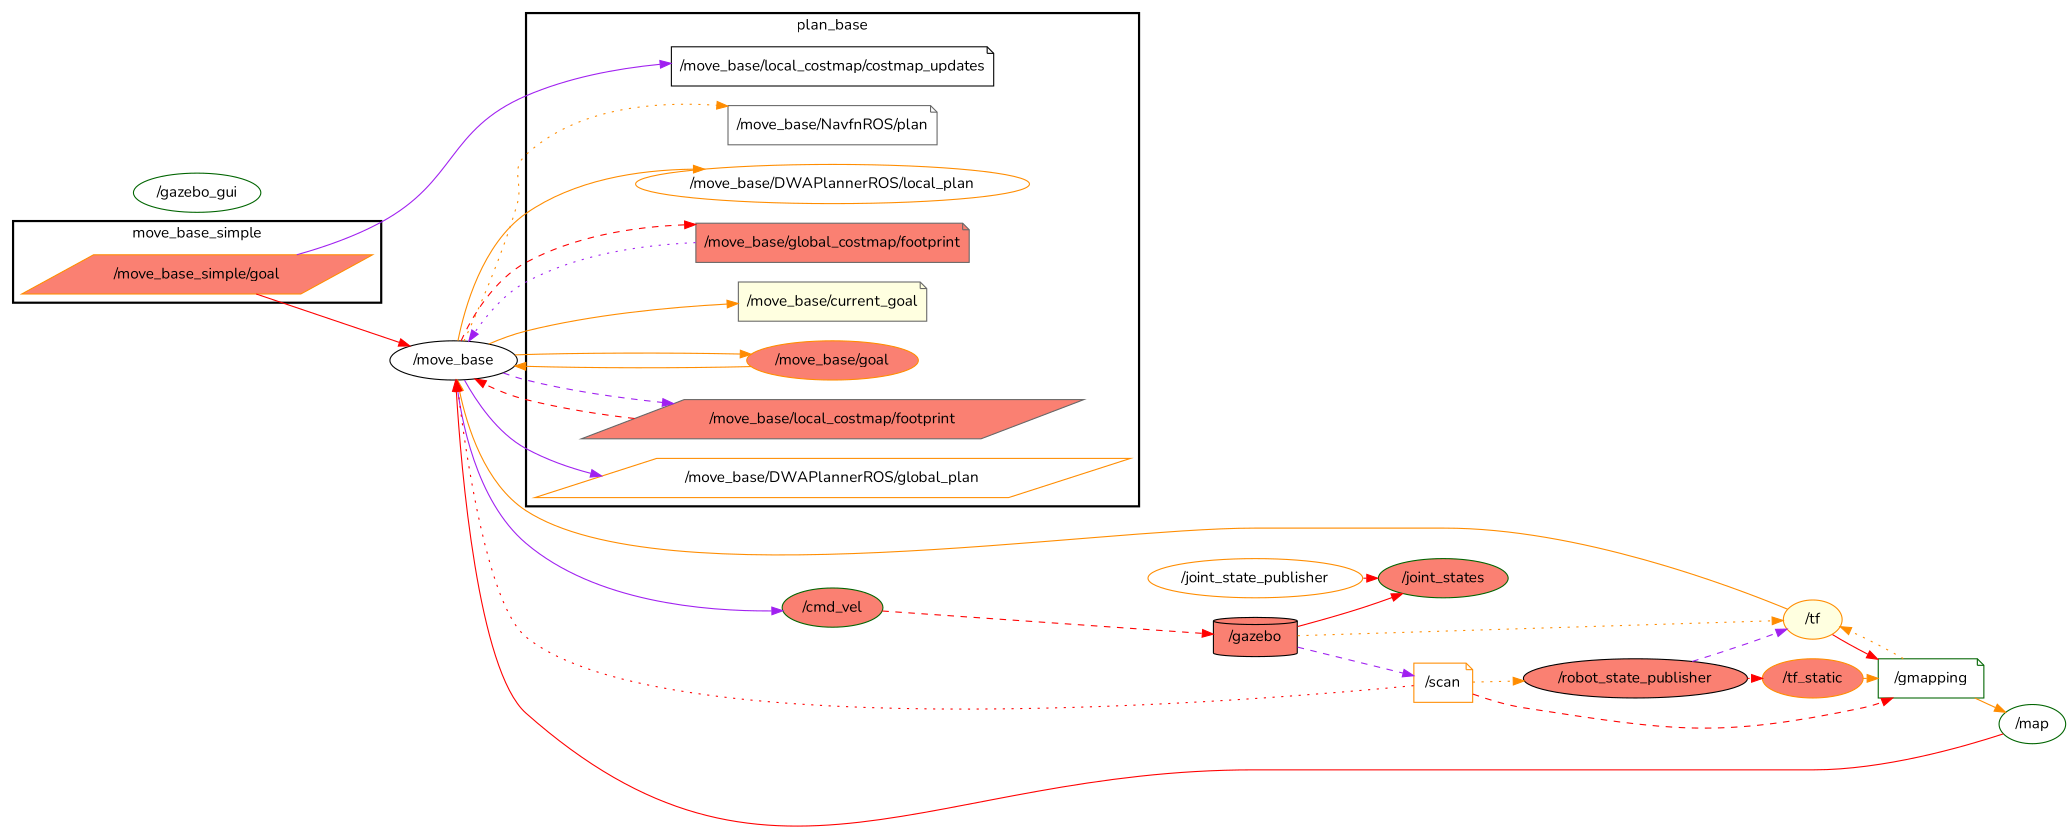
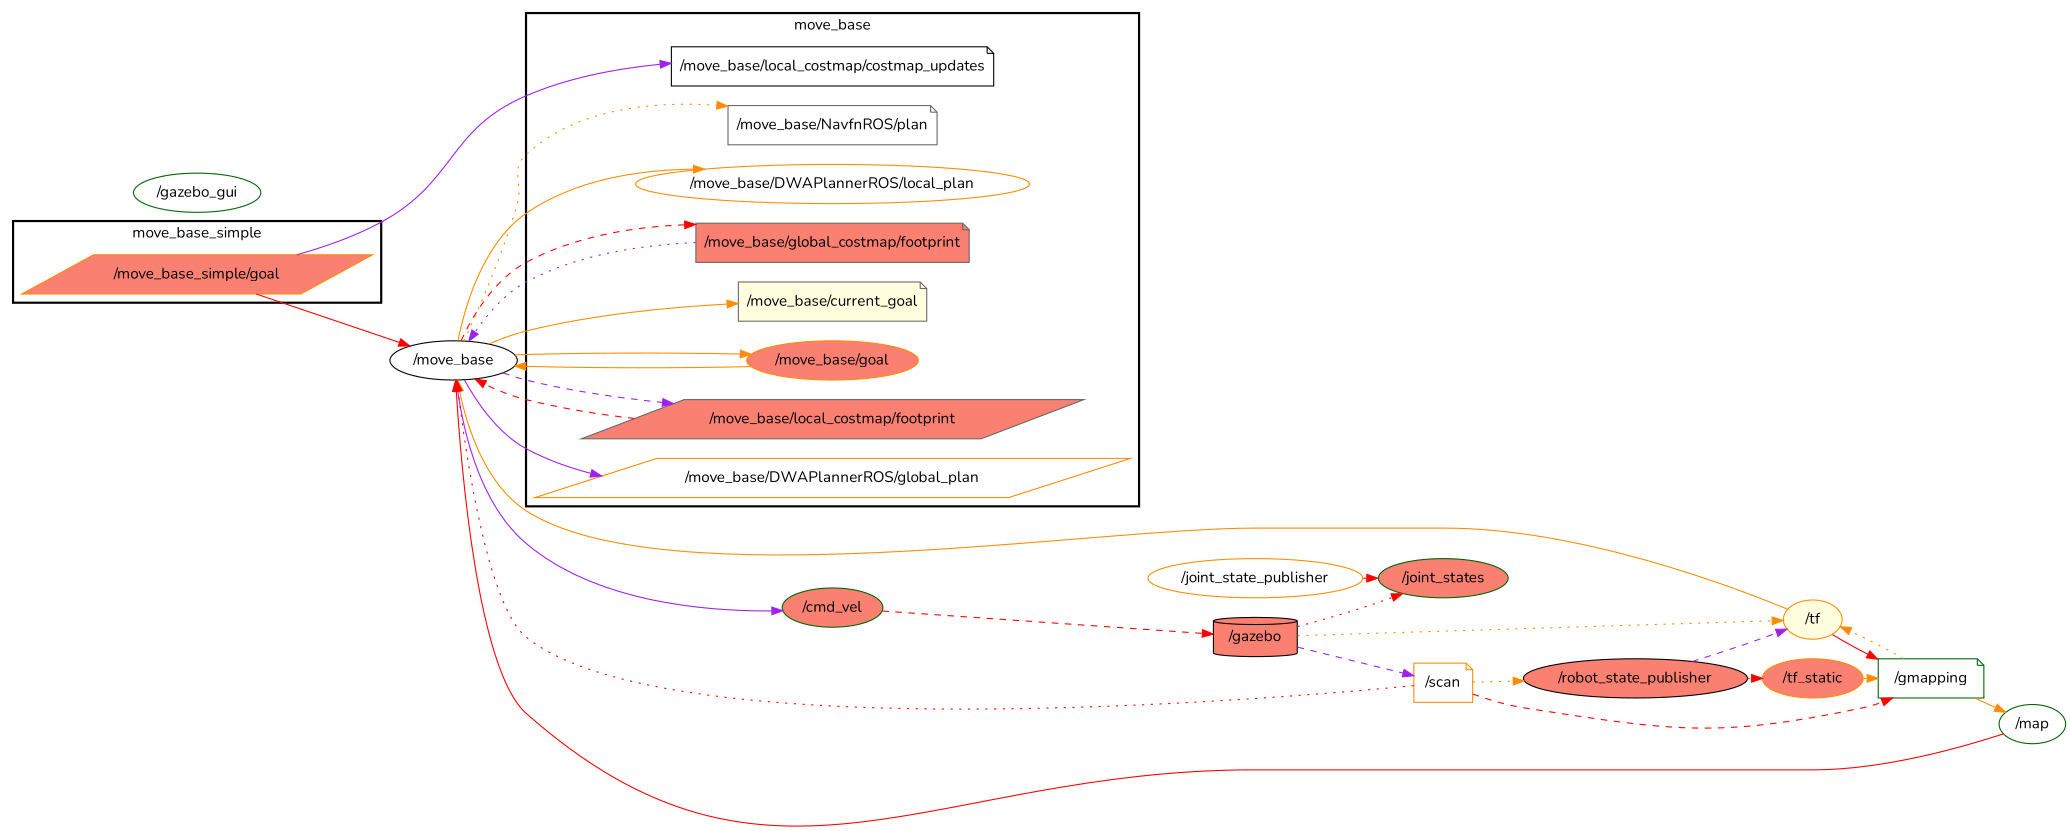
  digraph {
    compound=True
    fontname=Nunito
    rank=same
    rankdir=LR
    ranksep=0.2
    node [color=darkorange fillcolor=white fontname=Nunito shape=ellipse style=filled]
    edge [color=darkorange fontname=Nunito penwidth=1 style=solid]
    n1 [color=gray40 height=0.5 label="/move_base/NavfnROS/plan" shape=note width=2.4028]
    n2 [height=0.5 label="/move_base/DWAPlannerROS/local_plan" width=3.4167]
    n3 [color=gray40 fillcolor=salmon height=0.5 label="/move_base/global_costmap/footprint" shape=note width=3.0972]
    n4 [color=gray40 fillcolor=lightyellow height=0.5 label="/move_base/current_goal" shape=note width=2.1389]
    n5 [fillcolor=salmon height=0.5 label="/move_base/goal" width=1.5139]
    n6 [color=black height=0.5 label="/move_base/local_costmap/costmap_updates" shape=note width=3.6389]
    n7 [height=0.5 label="/move_base/DWAPlannerROS/global_plan" shape=parallelogram width=3.5278]
    n8 [color=gray40 fillcolor=salmon height=0.5 label="/move_base/local_costmap/footprint" shape=parallelogram width=2.9861]
    n9 [fillcolor=salmon height=0.5 label="/move_base_simple/goal" shape=parallelogram width=2.1111]
    n10 [color=black height=0.5 label="/move_base" width=1.4804]
    n11 [color=darkgreen fillcolor=salmon height=0.5 label="/cmd_vel" width=0.94444]
    n12 [color=black fillcolor=salmon height=0.5 label="/gazebo" shape=cylinder width=1.0652]
    n13 [fillcolor=salmon height=0.5 label="/tf_static" width=0.88889]
    n14 [color=darkgreen height=0.5 label="/gmapping" shape=note width=1.354]
    n15 [fillcolor=lightyellow height=0.5 label="/tf" width=0.75]
    n16 [color=darkgreen height=0.5 label="/map" width=0.75]
    n17 [color=darkgreen fillcolor=salmon height=0.5 label="/joint_states" width=1.1389]
    n18 [height=0.5 label="/scan" shape=note width=0.75]
    n19 [color=black fillcolor=salmon height=0.5 label="/robot_state_publisher" width=2.4734]
    n20 [color=darkgreen height=0.5 label="/gazebo_gui" width=1.4985]
    n21 [height=0.5 label="/joint_state_publisher" width=2.4192]
    subgraph cluster_1 {
-     label=plan_base
+     label=move_base
      style=bold
      n1
      n2
      n3
      n4
      n5
      n6
      n7
      n8
    }
    subgraph cluster_2 {
      label=move_base_simple
      style=bold
      n9
    }
    n3 -> n10 [color=purple style=dotted]
    n5 -> n10
    n8 -> n10 [color=red style=dashed]
    n9 -> n6 [color=purple]
    n9 -> n10 [color=red]
    n10 -> n1 [style=dotted]
    n10 -> n2
    n10 -> n3 [color=red style=dashed]
    n10 -> n4
    n10 -> n5
    n10 -> n7 [color=purple]
    n10 -> n8 [color=purple style=dashed]
    n10 -> n11 [color=purple]
    n11 -> n12 [color=red style=dashed]
    n12 -> n15 [style=dotted]
-   n12 -> n17 [color=red]
+   n12 -> n17 [color=red style=dotted]
    n12 -> n18 [color=purple style=dashed]
    n13 -> n14 [style=dashed]
    n14 -> n15 [style=dotted]
    n14 -> n16
    n15 -> n10
    n15 -> n14 [color=red]
    n16 -> n10 [color=red]
    n18 -> n10 [color=red style=dotted]
    n18 -> n14 [color=red style=dashed]
    n18 -> n19 [style=dotted]
    n19 -> n13 [color=red style=dotted]
    n19 -> n15 [color=purple style=dashed]
    n21 -> n17 [color=red style=dashed]
  }
